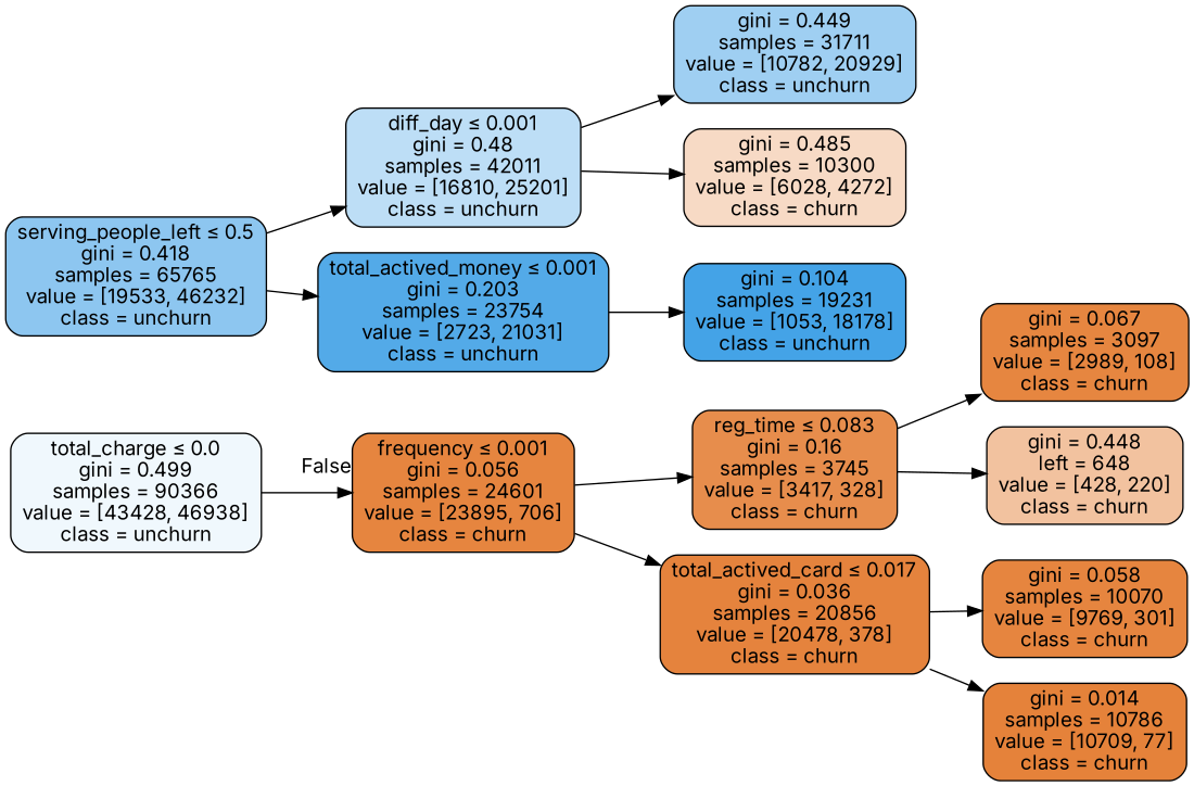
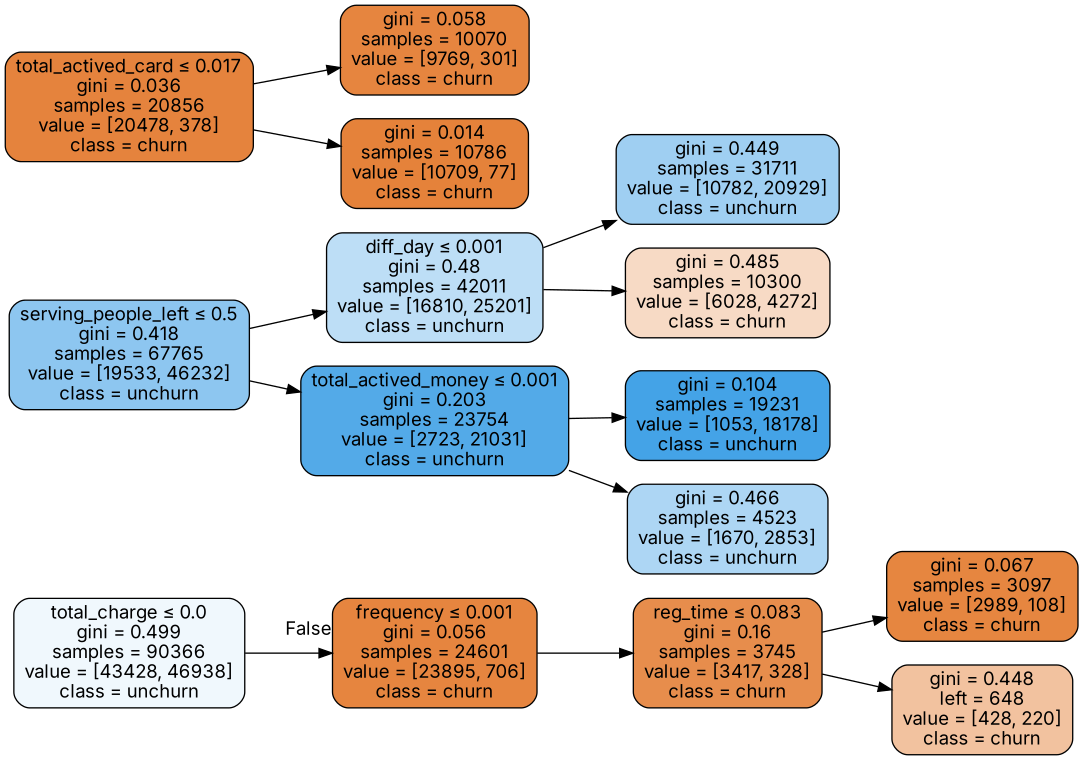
  digraph {
    fontname=Inter
    rankdir=LR
    node [color=black fillcolor="#e6853f" fontname=Inter shape=box style="filled, rounded"]
    edge [fontname=Inter]
    n1 [fillcolor="#f0f8fd" label=<total_charge &le; 0.0<br/>gini = 0.499<br/>samples = 90366<br/>value = [43428, 46938]<br/>class = unchurn>]
    n2 [label=<frequency &le; 0.001<br/>gini = 0.056<br/>samples = 24601<br/>value = [23895, 706]<br/>class = churn>]
-   n3 [fillcolor="#8dc6f0" label=<serving_people_left &le; 0.5<br/>gini = 0.418<br/>samples = 65765<br/>value = [19533, 46232]<br/>class = unchurn>]
+   n3 [fillcolor="#8dc6f0" label=<serving_people_left &le; 0.5<br/>gini = 0.418<br/>samples = 67765<br/>value = [19533, 46232]<br/>class = unchurn>]
    n4 [fillcolor="#bddef6" label=<diff_day &le; 0.001<br/>gini = 0.48<br/>samples = 42011<br/>value = [16810, 25201]<br/>class = unchurn>]
    n5 [fillcolor="#53aae8" label=<total_actived_money &le; 0.001<br/>gini = 0.203<br/>samples = 23754<br/>value = [2723, 21031]<br/>class = unchurn>]
    n6 [fillcolor="#e78d4c" label=<reg_time &le; 0.083<br/>gini = 0.16<br/>samples = 3745<br/>value = [3417, 328]<br/>class = churn>]
    n7 [fillcolor="#e5833d" label=<total_actived_card &le; 0.017<br/>gini = 0.036<br/>samples = 20856<br/>value = [20478, 378]<br/>class = churn>]
    n8 [fillcolor="#9fcff2" label=<gini = 0.449<br/>samples = 31711<br/>value = [10782, 20929]<br/>class = unchurn>]
    n9 [fillcolor="#f7dac5" label=<gini = 0.485<br/>samples = 10300<br/>value = [6028, 4272]<br/>class = churn>]
    n10 [fillcolor="#44a3e7" label=<gini = 0.104<br/>samples = 19231<br/>value = [1053, 18178]<br/>class = unchurn>]
+   n11 [fillcolor="#add6f4" label=<gini = 0.466<br/>samples = 4523<br/>value = [1670, 2853]<br/>class = unchurn>]
    n12 [fillcolor="#e68640" label=<gini = 0.067<br/>samples = 3097<br/>value = [2989, 108]<br/>class = churn>]
    n13 [fillcolor="#f2c29f" label=<gini = 0.448<br/>left = 648<br/>value = [428, 220]<br/>class = churn>]
    n14 [label=<gini = 0.058<br/>samples = 10070<br/>value = [9769, 301]<br/>class = churn>]
    n15 [fillcolor="#e5823a" label=<gini = 0.014<br/>samples = 10786<br/>value = [10709, 77]<br/>class = churn>]
    n1 -> n2 [headlabel=False labelangle=-45 labeldistance=2.5]
    n2 -> n6
-   n2 -> n7
    n3 -> n4
    n3 -> n5
    n4 -> n8
    n4 -> n9
    n5 -> n10
+   n5 -> n11
    n6 -> n12
    n6 -> n13
    n7 -> n14
    n7 -> n15
  }
